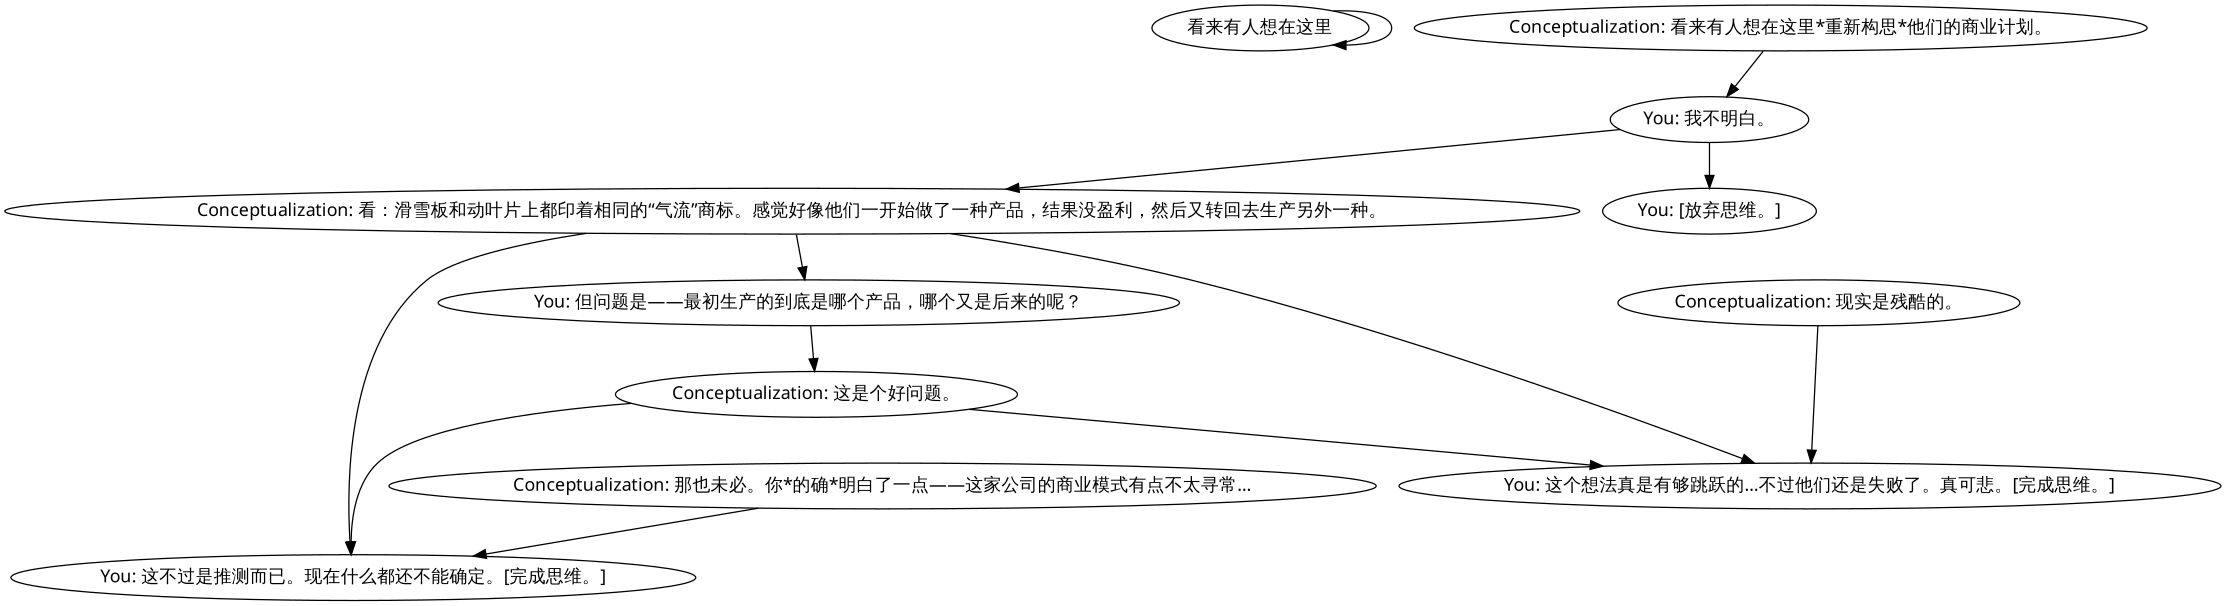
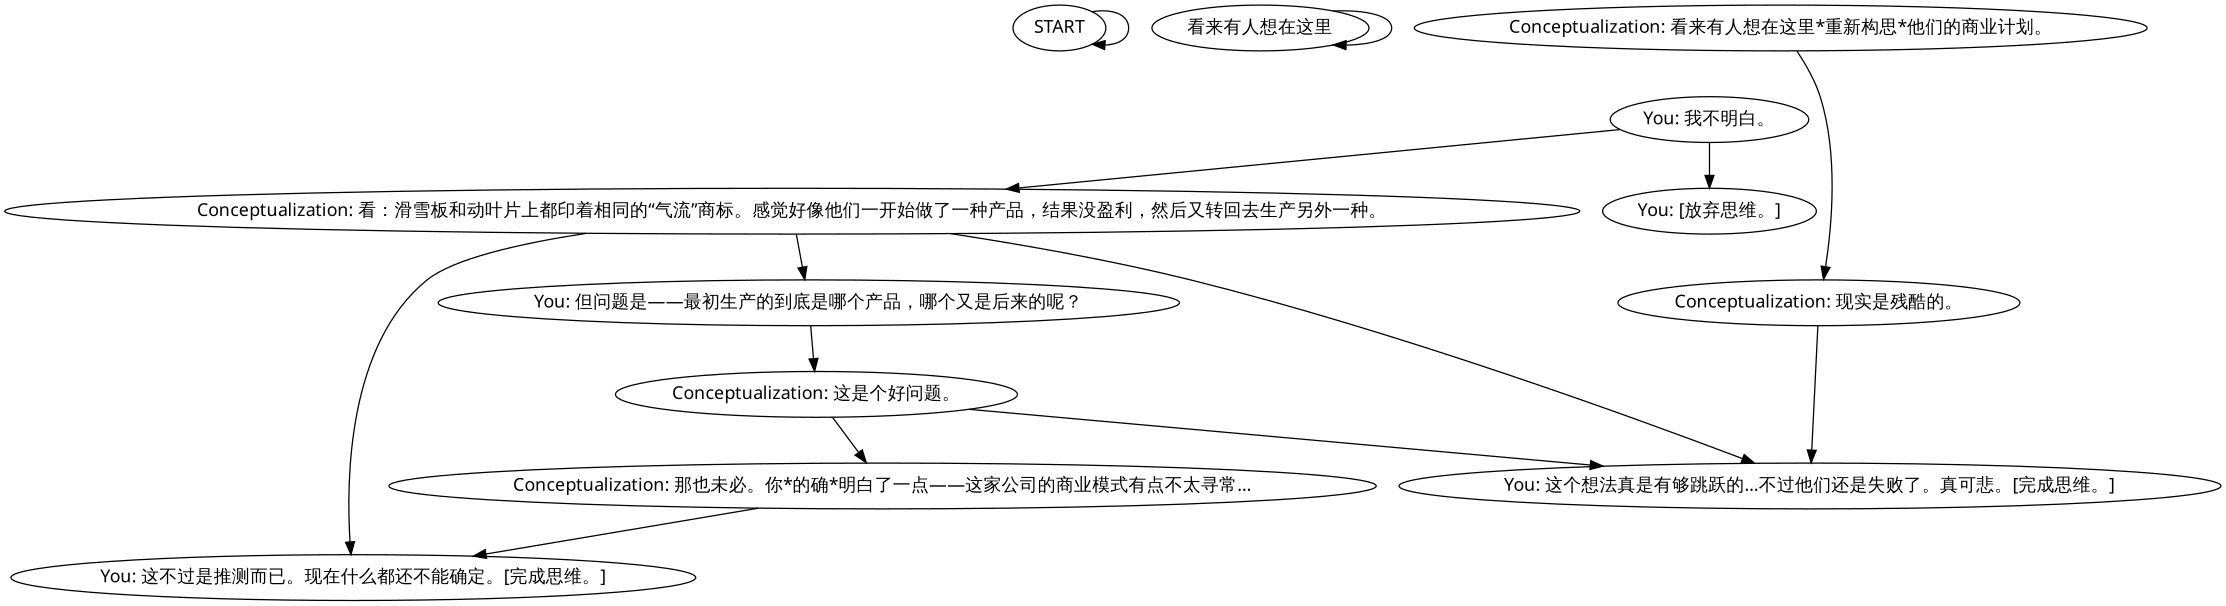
  digraph {
    fontname="Noto Sans"
    node [fontname="Noto Sans"]
    edge [fontname="Noto Sans"]
+   n1 [label=START]
    n2 [label="看来有人想在这里"]
    n3 [label="Conceptualization: 看来有人想在这里*重新构思*他们的商业计划。"]
    n4 [label="You: 我不明白。"]
    n5 [label="You: [放弃思维。]"]
    n6 [label="Conceptualization: 看：滑雪板和动叶片上都印着相同的“气流”商标。感觉好像他们一开始做了一种产品，结果没盈利，然后又转回去生产另外一种。"]
    n7 [label="You: 但问题是——最初生产的到底是哪个产品，哪个又是后来的呢？"]
    n8 [label="Conceptualization: 这是个好问题。"]
    n9 [label="You: 这个想法真是有够跳跃的…不过他们还是失败了。真可悲。[完成思维。]"]
    n10 [label="You: 这不过是推测而已。现在什么都还不能确定。[完成思维。]"]
    n11 [label="Conceptualization: 现实是残酷的。"]
    n12 [label="Conceptualization: 那也未必。你*的确*明白了一点——这家公司的商业模式有点不太寻常…"]
+   n1 -> n1
    n2 -> n2
-   n3 -> n4
+   n3 -> n11
    n4 -> n5
    n4 -> n6
    n6 -> n7
    n6 -> n9
    n6 -> n10
    n7 -> n8
    n8 -> n9
-   n8 -> n10
+   n8 -> n12
    n11 -> n9
    n12 -> n10
  }
